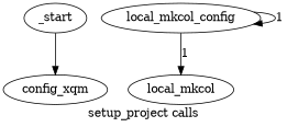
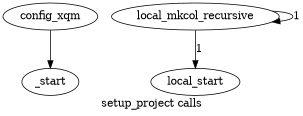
  digraph {
    label="setup_project calls"
    rankdir=TB
    _start
    config_xqm
-   local_mkcol_recursive [label=local_mkcol_config]
-   local_mkcol
-   _start -> config_xqm
+   local_mkcol_recursive
+   local_mkcol [label=local_start]
+   config_xqm -> _start
    local_mkcol_recursive -> local_mkcol_recursive [label=1]
    local_mkcol_recursive -> local_mkcol [label=1]
  }
